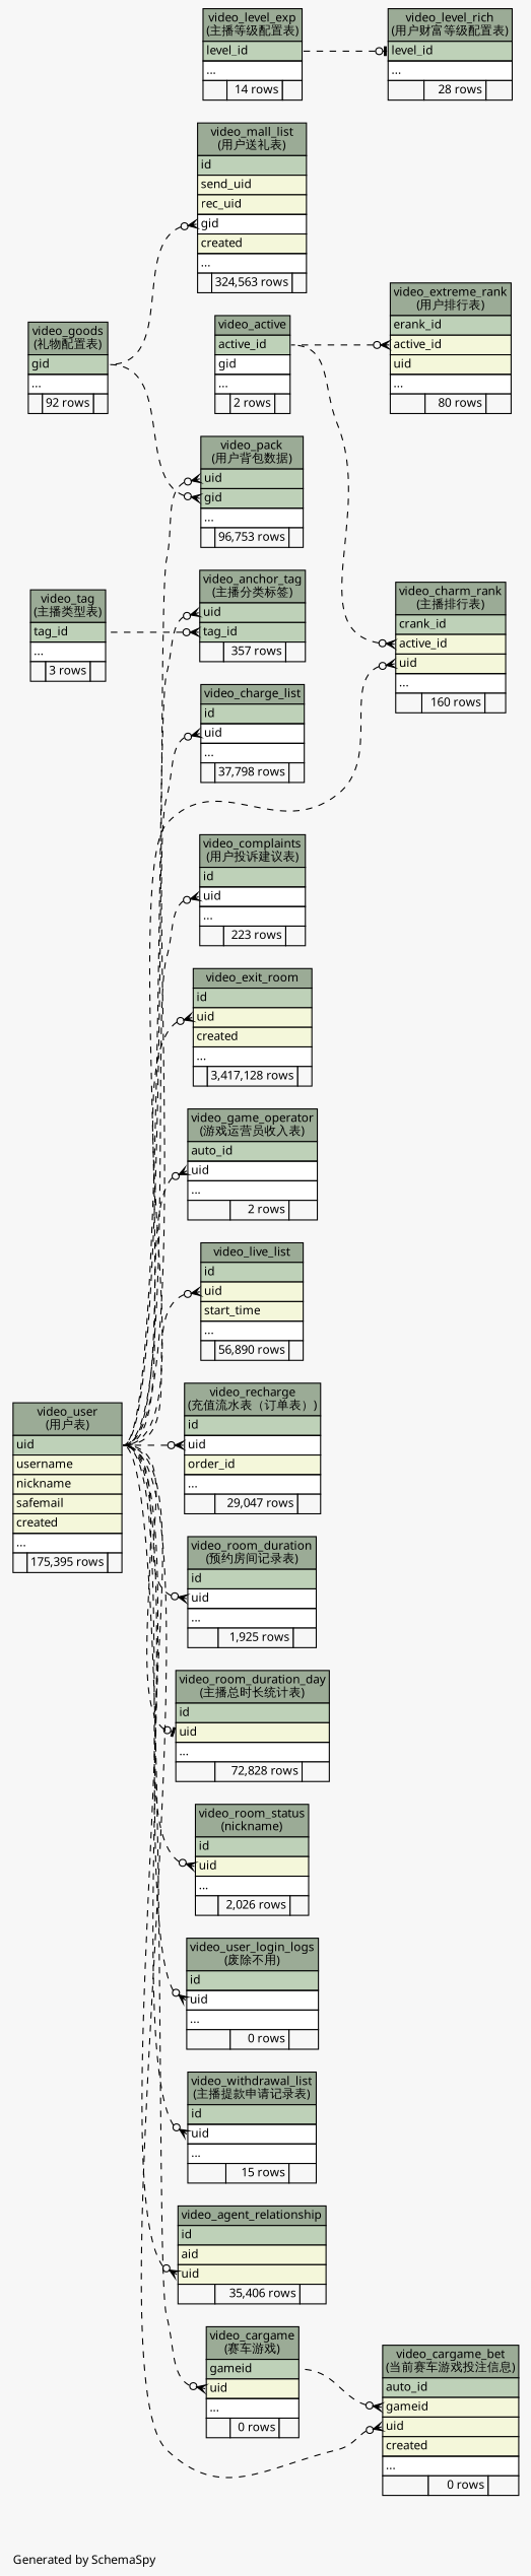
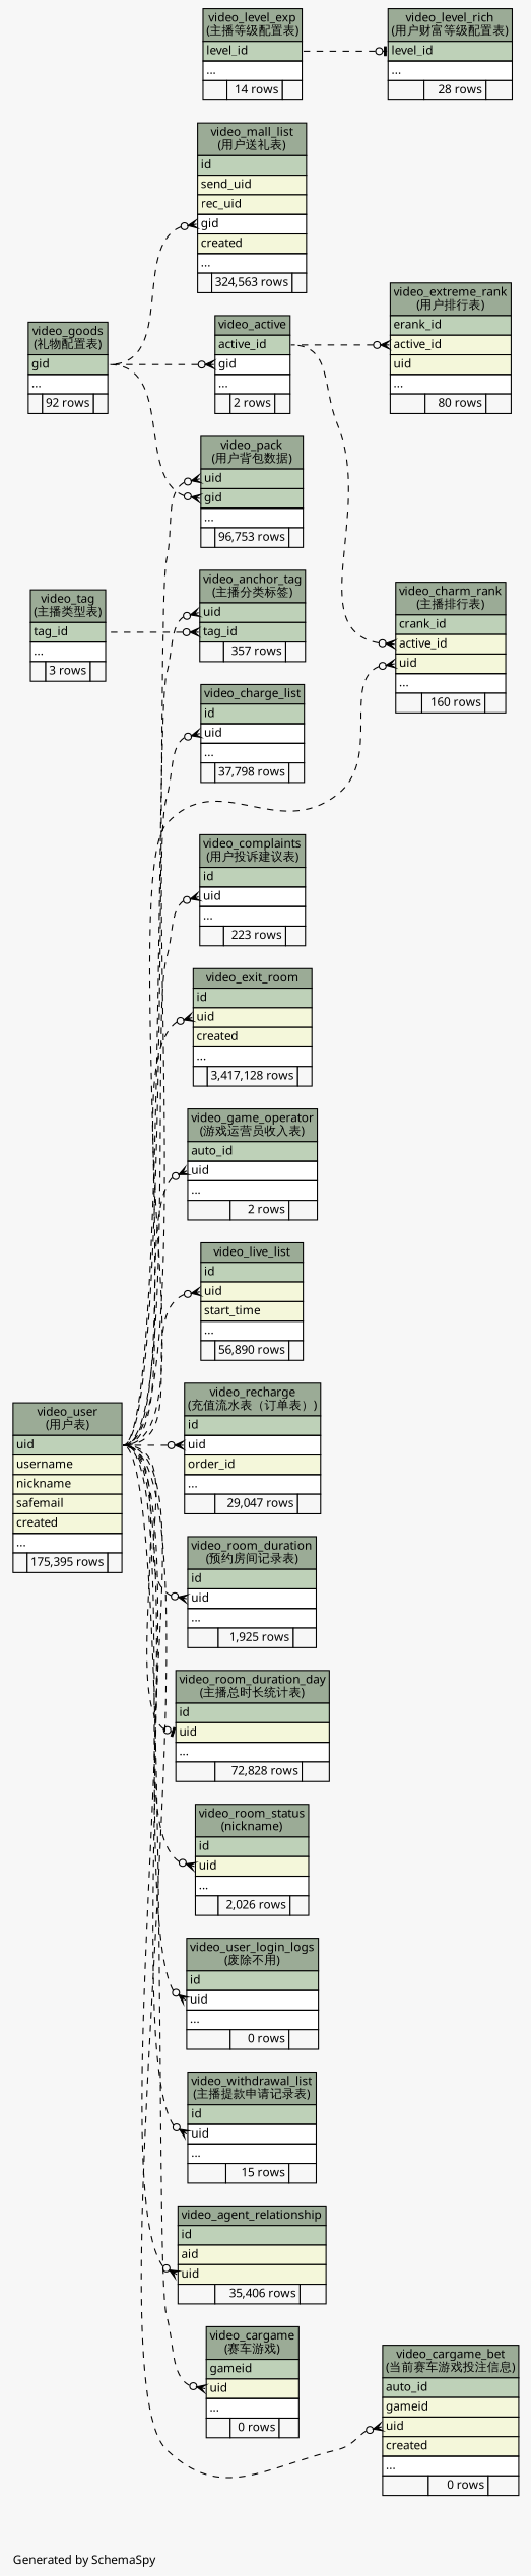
  digraph {
    bgcolor="#f7f7f7"
    fontname="Microsoft YaHei"
    fontsize=11
    label="\nGenerated by SchemaSpy"
    labeljust=l
    nodesep=0.18
    rankdir=RL
    ranksep=0.46
    node [fontname="Microsoft YaHei" fontsize=11 shape=plaintext]
    edge [arrowhead=none arrowsize=0.8 arrowtail=crowodot dir=back headport="uid:e" style=dashed tailport="uid:w"]
    n1 [label=<     <TABLE BORDER="0" CELLBORDER="1" CELLSPACING="0" BGCOLOR="#ffffff">       <TR><TD COLSPAN="3" BGCOLOR="#9bab96" ALIGN="CENTER">video_active</TD></TR>       <TR><TD PORT="active_id" COLSPAN="3" BGCOLOR="#bed1b8" ALIGN="LEFT">active_id</TD></TR>       <TR><TD PORT="gid" COLSPAN="3" ALIGN="LEFT">gid</TD></TR>       <TR><TD PORT="elipses" COLSPAN="3" ALIGN="LEFT">...</TD></TR>       <TR><TD ALIGN="LEFT" BGCOLOR="#f7f7f7">  </TD><TD ALIGN="RIGHT" BGCOLOR="#f7f7f7">2 rows</TD><TD ALIGN="RIGHT" BGCOLOR="#f7f7f7">  </TD></TR>     </TABLE>>]
    n2 [label=<     <TABLE BORDER="0" CELLBORDER="1" CELLSPACING="0" BGCOLOR="#ffffff">       <TR><TD COLSPAN="3" BGCOLOR="#9bab96" ALIGN="CENTER">video_goods<br/>(礼物配置表)</TD></TR>       <TR><TD PORT="gid" COLSPAN="3" BGCOLOR="#bed1b8" ALIGN="LEFT">gid</TD></TR>       <TR><TD PORT="elipses" COLSPAN="3" ALIGN="LEFT">...</TD></TR>       <TR><TD ALIGN="LEFT" BGCOLOR="#f7f7f7">  </TD><TD ALIGN="RIGHT" BGCOLOR="#f7f7f7">92 rows</TD><TD ALIGN="RIGHT" BGCOLOR="#f7f7f7">  </TD></TR>     </TABLE>>]
    n3 [label=<     <TABLE BORDER="0" CELLBORDER="1" CELLSPACING="0" BGCOLOR="#ffffff">       <TR><TD COLSPAN="3" BGCOLOR="#9bab96" ALIGN="CENTER">video_agent_relationship</TD></TR>       <TR><TD PORT="id" COLSPAN="3" BGCOLOR="#bed1b8" ALIGN="LEFT">id</TD></TR>       <TR><TD PORT="aid" COLSPAN="3" BGCOLOR="#f4f7da" ALIGN="LEFT">aid</TD></TR>       <TR><TD PORT="uid" COLSPAN="3" BGCOLOR="#f4f7da" ALIGN="LEFT">uid</TD></TR>       <TR><TD ALIGN="LEFT" BGCOLOR="#f7f7f7">  </TD><TD ALIGN="RIGHT" BGCOLOR="#f7f7f7">35,406 rows</TD><TD ALIGN="RIGHT" BGCOLOR="#f7f7f7">  </TD></TR>     </TABLE>>]
    n4 [label=<     <TABLE BORDER="0" CELLBORDER="1" CELLSPACING="0" BGCOLOR="#ffffff">       <TR><TD COLSPAN="3" BGCOLOR="#9bab96" ALIGN="CENTER">video_user<br/>(用户表)</TD></TR>       <TR><TD PORT="uid" COLSPAN="3" BGCOLOR="#bed1b8" ALIGN="LEFT">uid</TD></TR>       <TR><TD PORT="username" COLSPAN="3" BGCOLOR="#f4f7da" ALIGN="LEFT">username</TD></TR>       <TR><TD PORT="nickname" COLSPAN="3" BGCOLOR="#f4f7da" ALIGN="LEFT">nickname</TD></TR>       <TR><TD PORT="safemail" COLSPAN="3" BGCOLOR="#f4f7da" ALIGN="LEFT">safemail</TD></TR>       <TR><TD PORT="created" COLSPAN="3" BGCOLOR="#f4f7da" ALIGN="LEFT">created</TD></TR>       <TR><TD PORT="elipses" COLSPAN="3" ALIGN="LEFT">...</TD></TR>       <TR><TD ALIGN="LEFT" BGCOLOR="#f7f7f7">  </TD><TD ALIGN="RIGHT" BGCOLOR="#f7f7f7">175,395 rows</TD><TD ALIGN="RIGHT" BGCOLOR="#f7f7f7">  </TD></TR>     </TABLE>>]
    n5 [label=<     <TABLE BORDER="0" CELLBORDER="1" CELLSPACING="0" BGCOLOR="#ffffff">       <TR><TD COLSPAN="3" BGCOLOR="#9bab96" ALIGN="CENTER">video_anchor_tag<br/>(主播分类标签)</TD></TR>       <TR><TD PORT="uid" COLSPAN="3" BGCOLOR="#bed1b8" ALIGN="LEFT">uid</TD></TR>       <TR><TD PORT="tag_id" COLSPAN="3" BGCOLOR="#bed1b8" ALIGN="LEFT">tag_id</TD></TR>       <TR><TD ALIGN="LEFT" BGCOLOR="#f7f7f7">  </TD><TD ALIGN="RIGHT" BGCOLOR="#f7f7f7">357 rows</TD><TD ALIGN="RIGHT" BGCOLOR="#f7f7f7">  </TD></TR>     </TABLE>>]
    n6 [label=<     <TABLE BORDER="0" CELLBORDER="1" CELLSPACING="0" BGCOLOR="#ffffff">       <TR><TD COLSPAN="3" BGCOLOR="#9bab96" ALIGN="CENTER">video_tag<br/>(主播类型表)</TD></TR>       <TR><TD PORT="tag_id" COLSPAN="3" BGCOLOR="#bed1b8" ALIGN="LEFT">tag_id</TD></TR>       <TR><TD PORT="elipses" COLSPAN="3" ALIGN="LEFT">...</TD></TR>       <TR><TD ALIGN="LEFT" BGCOLOR="#f7f7f7">  </TD><TD ALIGN="RIGHT" BGCOLOR="#f7f7f7">3 rows</TD><TD ALIGN="RIGHT" BGCOLOR="#f7f7f7">  </TD></TR>     </TABLE>>]
    n7 [label=<     <TABLE BORDER="0" CELLBORDER="1" CELLSPACING="0" BGCOLOR="#ffffff">       <TR><TD COLSPAN="3" BGCOLOR="#9bab96" ALIGN="CENTER">video_cargame<br/>(赛车游戏)</TD></TR>       <TR><TD PORT="gameid" COLSPAN="3" BGCOLOR="#bed1b8" ALIGN="LEFT">gameid</TD></TR>       <TR><TD PORT="uid" COLSPAN="3" BGCOLOR="#f4f7da" ALIGN="LEFT">uid</TD></TR>       <TR><TD PORT="elipses" COLSPAN="3" ALIGN="LEFT">...</TD></TR>       <TR><TD ALIGN="LEFT" BGCOLOR="#f7f7f7">  </TD><TD ALIGN="RIGHT" BGCOLOR="#f7f7f7">0 rows</TD><TD ALIGN="RIGHT" BGCOLOR="#f7f7f7">  </TD></TR>     </TABLE>>]
    n8 [label=<     <TABLE BORDER="0" CELLBORDER="1" CELLSPACING="0" BGCOLOR="#ffffff">       <TR><TD COLSPAN="3" BGCOLOR="#9bab96" ALIGN="CENTER">video_cargame_bet<br/>(当前赛车游戏投注信息)</TD></TR>       <TR><TD PORT="auto_id" COLSPAN="3" BGCOLOR="#bed1b8" ALIGN="LEFT">auto_id</TD></TR>       <TR><TD PORT="gameid" COLSPAN="3" BGCOLOR="#f4f7da" ALIGN="LEFT">gameid</TD></TR>       <TR><TD PORT="uid" COLSPAN="3" BGCOLOR="#f4f7da" ALIGN="LEFT">uid</TD></TR>       <TR><TD PORT="created" COLSPAN="3" BGCOLOR="#f4f7da" ALIGN="LEFT">created</TD></TR>       <TR><TD PORT="elipses" COLSPAN="3" ALIGN="LEFT">...</TD></TR>       <TR><TD ALIGN="LEFT" BGCOLOR="#f7f7f7">  </TD><TD ALIGN="RIGHT" BGCOLOR="#f7f7f7">0 rows</TD><TD ALIGN="RIGHT" BGCOLOR="#f7f7f7">  </TD></TR>     </TABLE>>]
    n9 [label=<     <TABLE BORDER="0" CELLBORDER="1" CELLSPACING="0" BGCOLOR="#ffffff">       <TR><TD COLSPAN="3" BGCOLOR="#9bab96" ALIGN="CENTER">video_charge_list</TD></TR>       <TR><TD PORT="id" COLSPAN="3" BGCOLOR="#bed1b8" ALIGN="LEFT">id</TD></TR>       <TR><TD PORT="uid" COLSPAN="3" ALIGN="LEFT">uid</TD></TR>       <TR><TD PORT="elipses" COLSPAN="3" ALIGN="LEFT">...</TD></TR>       <TR><TD ALIGN="LEFT" BGCOLOR="#f7f7f7">  </TD><TD ALIGN="RIGHT" BGCOLOR="#f7f7f7">37,798 rows</TD><TD ALIGN="RIGHT" BGCOLOR="#f7f7f7">  </TD></TR>     </TABLE>>]
    n10 [label=<     <TABLE BORDER="0" CELLBORDER="1" CELLSPACING="0" BGCOLOR="#ffffff">       <TR><TD COLSPAN="3" BGCOLOR="#9bab96" ALIGN="CENTER">video_charm_rank<br/>(主播排行表)</TD></TR>       <TR><TD PORT="crank_id" COLSPAN="3" BGCOLOR="#bed1b8" ALIGN="LEFT">crank_id</TD></TR>       <TR><TD PORT="active_id" COLSPAN="3" BGCOLOR="#f4f7da" ALIGN="LEFT">active_id</TD></TR>       <TR><TD PORT="uid" COLSPAN="3" BGCOLOR="#f4f7da" ALIGN="LEFT">uid</TD></TR>       <TR><TD PORT="elipses" COLSPAN="3" ALIGN="LEFT">...</TD></TR>       <TR><TD ALIGN="LEFT" BGCOLOR="#f7f7f7">  </TD><TD ALIGN="RIGHT" BGCOLOR="#f7f7f7">160 rows</TD><TD ALIGN="RIGHT" BGCOLOR="#f7f7f7">  </TD></TR>     </TABLE>>]
    n11 [label=<     <TABLE BORDER="0" CELLBORDER="1" CELLSPACING="0" BGCOLOR="#ffffff">       <TR><TD COLSPAN="3" BGCOLOR="#9bab96" ALIGN="CENTER">video_complaints<br/>(用户投诉建议表)</TD></TR>       <TR><TD PORT="id" COLSPAN="3" BGCOLOR="#bed1b8" ALIGN="LEFT">id</TD></TR>       <TR><TD PORT="uid" COLSPAN="3" ALIGN="LEFT">uid</TD></TR>       <TR><TD PORT="elipses" COLSPAN="3" ALIGN="LEFT">...</TD></TR>       <TR><TD ALIGN="LEFT" BGCOLOR="#f7f7f7">  </TD><TD ALIGN="RIGHT" BGCOLOR="#f7f7f7">223 rows</TD><TD ALIGN="RIGHT" BGCOLOR="#f7f7f7">  </TD></TR>     </TABLE>>]
    n12 [label=<     <TABLE BORDER="0" CELLBORDER="1" CELLSPACING="0" BGCOLOR="#ffffff">       <TR><TD COLSPAN="3" BGCOLOR="#9bab96" ALIGN="CENTER">video_exit_room</TD></TR>       <TR><TD PORT="id" COLSPAN="3" BGCOLOR="#bed1b8" ALIGN="LEFT">id</TD></TR>       <TR><TD PORT="uid" COLSPAN="3" BGCOLOR="#f4f7da" ALIGN="LEFT">uid</TD></TR>       <TR><TD PORT="created" COLSPAN="3" BGCOLOR="#f4f7da" ALIGN="LEFT">created</TD></TR>       <TR><TD PORT="elipses" COLSPAN="3" ALIGN="LEFT">...</TD></TR>       <TR><TD ALIGN="LEFT" BGCOLOR="#f7f7f7">  </TD><TD ALIGN="RIGHT" BGCOLOR="#f7f7f7">3,417,128 rows</TD><TD ALIGN="RIGHT" BGCOLOR="#f7f7f7">  </TD></TR>     </TABLE>>]
    n13 [label=<     <TABLE BORDER="0" CELLBORDER="1" CELLSPACING="0" BGCOLOR="#ffffff">       <TR><TD COLSPAN="3" BGCOLOR="#9bab96" ALIGN="CENTER">video_extreme_rank<br/>(用户排行表)</TD></TR>       <TR><TD PORT="erank_id" COLSPAN="3" BGCOLOR="#bed1b8" ALIGN="LEFT">erank_id</TD></TR>       <TR><TD PORT="active_id" COLSPAN="3" BGCOLOR="#f4f7da" ALIGN="LEFT">active_id</TD></TR>       <TR><TD PORT="uid" COLSPAN="3" BGCOLOR="#f4f7da" ALIGN="LEFT">uid</TD></TR>       <TR><TD PORT="elipses" COLSPAN="3" ALIGN="LEFT">...</TD></TR>       <TR><TD ALIGN="LEFT" BGCOLOR="#f7f7f7">  </TD><TD ALIGN="RIGHT" BGCOLOR="#f7f7f7">80 rows</TD><TD ALIGN="RIGHT" BGCOLOR="#f7f7f7">  </TD></TR>     </TABLE>>]
    n14 [label=<     <TABLE BORDER="0" CELLBORDER="1" CELLSPACING="0" BGCOLOR="#ffffff">       <TR><TD COLSPAN="3" BGCOLOR="#9bab96" ALIGN="CENTER">video_game_operator<br/>(游戏运营员收入表)</TD></TR>       <TR><TD PORT="auto_id" COLSPAN="3" BGCOLOR="#bed1b8" ALIGN="LEFT">auto_id</TD></TR>       <TR><TD PORT="uid" COLSPAN="3" ALIGN="LEFT">uid</TD></TR>       <TR><TD PORT="elipses" COLSPAN="3" ALIGN="LEFT">...</TD></TR>       <TR><TD ALIGN="LEFT" BGCOLOR="#f7f7f7">  </TD><TD ALIGN="RIGHT" BGCOLOR="#f7f7f7">2 rows</TD><TD ALIGN="RIGHT" BGCOLOR="#f7f7f7">  </TD></TR>     </TABLE>>]
    n15 [label=<     <TABLE BORDER="0" CELLBORDER="1" CELLSPACING="0" BGCOLOR="#ffffff">       <TR><TD COLSPAN="3" BGCOLOR="#9bab96" ALIGN="CENTER">video_level_exp<br/>(主播等级配置表)</TD></TR>       <TR><TD PORT="level_id" COLSPAN="3" BGCOLOR="#bed1b8" ALIGN="LEFT">level_id</TD></TR>       <TR><TD PORT="elipses" COLSPAN="3" ALIGN="LEFT">...</TD></TR>       <TR><TD ALIGN="LEFT" BGCOLOR="#f7f7f7">  </TD><TD ALIGN="RIGHT" BGCOLOR="#f7f7f7">14 rows</TD><TD ALIGN="RIGHT" BGCOLOR="#f7f7f7">  </TD></TR>     </TABLE>>]
    n16 [label=<     <TABLE BORDER="0" CELLBORDER="1" CELLSPACING="0" BGCOLOR="#ffffff">       <TR><TD COLSPAN="3" BGCOLOR="#9bab96" ALIGN="CENTER">video_level_rich<br/>(用户财富等级配置表)</TD></TR>       <TR><TD PORT="level_id" COLSPAN="3" BGCOLOR="#bed1b8" ALIGN="LEFT">level_id</TD></TR>       <TR><TD PORT="elipses" COLSPAN="3" ALIGN="LEFT">...</TD></TR>       <TR><TD ALIGN="LEFT" BGCOLOR="#f7f7f7">  </TD><TD ALIGN="RIGHT" BGCOLOR="#f7f7f7">28 rows</TD><TD ALIGN="RIGHT" BGCOLOR="#f7f7f7">  </TD></TR>     </TABLE>>]
    n17 [label=<     <TABLE BORDER="0" CELLBORDER="1" CELLSPACING="0" BGCOLOR="#ffffff">       <TR><TD COLSPAN="3" BGCOLOR="#9bab96" ALIGN="CENTER">video_live_list</TD></TR>       <TR><TD PORT="id" COLSPAN="3" BGCOLOR="#bed1b8" ALIGN="LEFT">id</TD></TR>       <TR><TD PORT="uid" COLSPAN="3" BGCOLOR="#f4f7da" ALIGN="LEFT">uid</TD></TR>       <TR><TD PORT="start_time" COLSPAN="3" BGCOLOR="#f4f7da" ALIGN="LEFT">start_time</TD></TR>       <TR><TD PORT="elipses" COLSPAN="3" ALIGN="LEFT">...</TD></TR>       <TR><TD ALIGN="LEFT" BGCOLOR="#f7f7f7">  </TD><TD ALIGN="RIGHT" BGCOLOR="#f7f7f7">56,890 rows</TD><TD ALIGN="RIGHT" BGCOLOR="#f7f7f7">  </TD></TR>     </TABLE>>]
    n18 [label=<     <TABLE BORDER="0" CELLBORDER="1" CELLSPACING="0" BGCOLOR="#ffffff">       <TR><TD COLSPAN="3" BGCOLOR="#9bab96" ALIGN="CENTER">video_mall_list<br/>(用户送礼表)</TD></TR>       <TR><TD PORT="id" COLSPAN="3" BGCOLOR="#bed1b8" ALIGN="LEFT">id</TD></TR>       <TR><TD PORT="send_uid" COLSPAN="3" BGCOLOR="#f4f7da" ALIGN="LEFT">send_uid</TD></TR>       <TR><TD PORT="rec_uid" COLSPAN="3" BGCOLOR="#f4f7da" ALIGN="LEFT">rec_uid</TD></TR>       <TR><TD PORT="gid" COLSPAN="3" ALIGN="LEFT">gid</TD></TR>       <TR><TD PORT="created" COLSPAN="3" BGCOLOR="#f4f7da" ALIGN="LEFT">created</TD></TR>       <TR><TD PORT="elipses" COLSPAN="3" ALIGN="LEFT">...</TD></TR>       <TR><TD ALIGN="LEFT" BGCOLOR="#f7f7f7">  </TD><TD ALIGN="RIGHT" BGCOLOR="#f7f7f7">324,563 rows</TD><TD ALIGN="RIGHT" BGCOLOR="#f7f7f7">  </TD></TR>     </TABLE>>]
    n19 [label=<     <TABLE BORDER="0" CELLBORDER="1" CELLSPACING="0" BGCOLOR="#ffffff">       <TR><TD COLSPAN="3" BGCOLOR="#9bab96" ALIGN="CENTER">video_pack<br/>(用户背包数据)</TD></TR>       <TR><TD PORT="uid" COLSPAN="3" BGCOLOR="#bed1b8" ALIGN="LEFT">uid</TD></TR>       <TR><TD PORT="gid" COLSPAN="3" BGCOLOR="#bed1b8" ALIGN="LEFT">gid</TD></TR>       <TR><TD PORT="elipses" COLSPAN="3" ALIGN="LEFT">...</TD></TR>       <TR><TD ALIGN="LEFT" BGCOLOR="#f7f7f7">  </TD><TD ALIGN="RIGHT" BGCOLOR="#f7f7f7">96,753 rows</TD><TD ALIGN="RIGHT" BGCOLOR="#f7f7f7">  </TD></TR>     </TABLE>>]
    n20 [label=<     <TABLE BORDER="0" CELLBORDER="1" CELLSPACING="0" BGCOLOR="#ffffff">       <TR><TD COLSPAN="3" BGCOLOR="#9bab96" ALIGN="CENTER">video_recharge<br/>(充值流水表（订单表）)</TD></TR>       <TR><TD PORT="id" COLSPAN="3" BGCOLOR="#bed1b8" ALIGN="LEFT">id</TD></TR>       <TR><TD PORT="uid" COLSPAN="3" ALIGN="LEFT">uid</TD></TR>       <TR><TD PORT="order_id" COLSPAN="3" BGCOLOR="#f4f7da" ALIGN="LEFT">order_id</TD></TR>       <TR><TD PORT="elipses" COLSPAN="3" ALIGN="LEFT">...</TD></TR>       <TR><TD ALIGN="LEFT" BGCOLOR="#f7f7f7">  </TD><TD ALIGN="RIGHT" BGCOLOR="#f7f7f7">29,047 rows</TD><TD ALIGN="RIGHT" BGCOLOR="#f7f7f7">  </TD></TR>     </TABLE>>]
    n21 [label=<     <TABLE BORDER="0" CELLBORDER="1" CELLSPACING="0" BGCOLOR="#ffffff">       <TR><TD COLSPAN="3" BGCOLOR="#9bab96" ALIGN="CENTER">video_room_duration<br/>(预约房间记录表)</TD></TR>       <TR><TD PORT="id" COLSPAN="3" BGCOLOR="#bed1b8" ALIGN="LEFT">id</TD></TR>       <TR><TD PORT="uid" COLSPAN="3" ALIGN="LEFT">uid</TD></TR>       <TR><TD PORT="elipses" COLSPAN="3" ALIGN="LEFT">...</TD></TR>       <TR><TD ALIGN="LEFT" BGCOLOR="#f7f7f7">  </TD><TD ALIGN="RIGHT" BGCOLOR="#f7f7f7">1,925 rows</TD><TD ALIGN="RIGHT" BGCOLOR="#f7f7f7">  </TD></TR>     </TABLE>>]
    n22 [label=<     <TABLE BORDER="0" CELLBORDER="1" CELLSPACING="0" BGCOLOR="#ffffff">       <TR><TD COLSPAN="3" BGCOLOR="#9bab96" ALIGN="CENTER">video_room_duration_day<br/>(主播总时长统计表)</TD></TR>       <TR><TD PORT="id" COLSPAN="3" BGCOLOR="#bed1b8" ALIGN="LEFT">id</TD></TR>       <TR><TD PORT="uid" COLSPAN="3" BGCOLOR="#f4f7da" ALIGN="LEFT">uid</TD></TR>       <TR><TD PORT="elipses" COLSPAN="3" ALIGN="LEFT">...</TD></TR>       <TR><TD ALIGN="LEFT" BGCOLOR="#f7f7f7">  </TD><TD ALIGN="RIGHT" BGCOLOR="#f7f7f7">72,828 rows</TD><TD ALIGN="RIGHT" BGCOLOR="#f7f7f7">  </TD></TR>     </TABLE>>]
    n23 [label=<     <TABLE BORDER="0" CELLBORDER="1" CELLSPACING="0" BGCOLOR="#ffffff">       <TR><TD COLSPAN="3" BGCOLOR="#9bab96" ALIGN="CENTER">video_room_status<br/>(nickname)</TD></TR>       <TR><TD PORT="id" COLSPAN="3" BGCOLOR="#bed1b8" ALIGN="LEFT">id</TD></TR>       <TR><TD PORT="uid" COLSPAN="3" BGCOLOR="#f4f7da" ALIGN="LEFT">uid</TD></TR>       <TR><TD PORT="elipses" COLSPAN="3" ALIGN="LEFT">...</TD></TR>       <TR><TD ALIGN="LEFT" BGCOLOR="#f7f7f7">  </TD><TD ALIGN="RIGHT" BGCOLOR="#f7f7f7">2,026 rows</TD><TD ALIGN="RIGHT" BGCOLOR="#f7f7f7">  </TD></TR>     </TABLE>>]
    n24 [label=<     <TABLE BORDER="0" CELLBORDER="1" CELLSPACING="0" BGCOLOR="#ffffff">       <TR><TD COLSPAN="3" BGCOLOR="#9bab96" ALIGN="CENTER">video_user_login_logs<br/>(废除不用)</TD></TR>       <TR><TD PORT="id" COLSPAN="3" BGCOLOR="#bed1b8" ALIGN="LEFT">id</TD></TR>       <TR><TD PORT="uid" COLSPAN="3" ALIGN="LEFT">uid</TD></TR>       <TR><TD PORT="elipses" COLSPAN="3" ALIGN="LEFT">...</TD></TR>       <TR><TD ALIGN="LEFT" BGCOLOR="#f7f7f7">  </TD><TD ALIGN="RIGHT" BGCOLOR="#f7f7f7">0 rows</TD><TD ALIGN="RIGHT" BGCOLOR="#f7f7f7">  </TD></TR>     </TABLE>>]
    n25 [label=<     <TABLE BORDER="0" CELLBORDER="1" CELLSPACING="0" BGCOLOR="#ffffff">       <TR><TD COLSPAN="3" BGCOLOR="#9bab96" ALIGN="CENTER">video_withdrawal_list<br/>(主播提款申请记录表)</TD></TR>       <TR><TD PORT="id" COLSPAN="3" BGCOLOR="#bed1b8" ALIGN="LEFT">id</TD></TR>       <TR><TD PORT="uid" COLSPAN="3" ALIGN="LEFT">uid</TD></TR>       <TR><TD PORT="elipses" COLSPAN="3" ALIGN="LEFT">...</TD></TR>       <TR><TD ALIGN="LEFT" BGCOLOR="#f7f7f7">  </TD><TD ALIGN="RIGHT" BGCOLOR="#f7f7f7">15 rows</TD><TD ALIGN="RIGHT" BGCOLOR="#f7f7f7">  </TD></TR>     </TABLE>>]
+   n1 -> n2 [headport="gid:e" tailport="gid:w"]
    n3 -> n4
    n5 -> n4
    n5 -> n6 [headport="tag_id:e" tailport="tag_id:w"]
    n7 -> n4
    n8 -> n4
-   n8 -> n7 [headport="gameid:e" tailport="gameid:w"]
    n9 -> n4
    n10 -> n1 [headport="active_id:e" tailport="active_id:w"]
    n10 -> n4
    n11 -> n4
    n12 -> n4
    n13 -> n1 [headport="active_id:e" tailport="active_id:w"]
    n14 -> n4
    n16 -> n15 [arrowtail=teeodot headport="level_id:e" tailport="level_id:w"]
    n17 -> n4
    n18 -> n2 [headport="gid:e" tailport="gid:w"]
    n19 -> n2 [headport="gid:e" tailport="gid:w"]
    n19 -> n4
    n20 -> n4
    n21 -> n4
    n22 -> n4 [arrowtail=teeodot]
    n23 -> n4
    n24 -> n4
    n25 -> n4
  }
